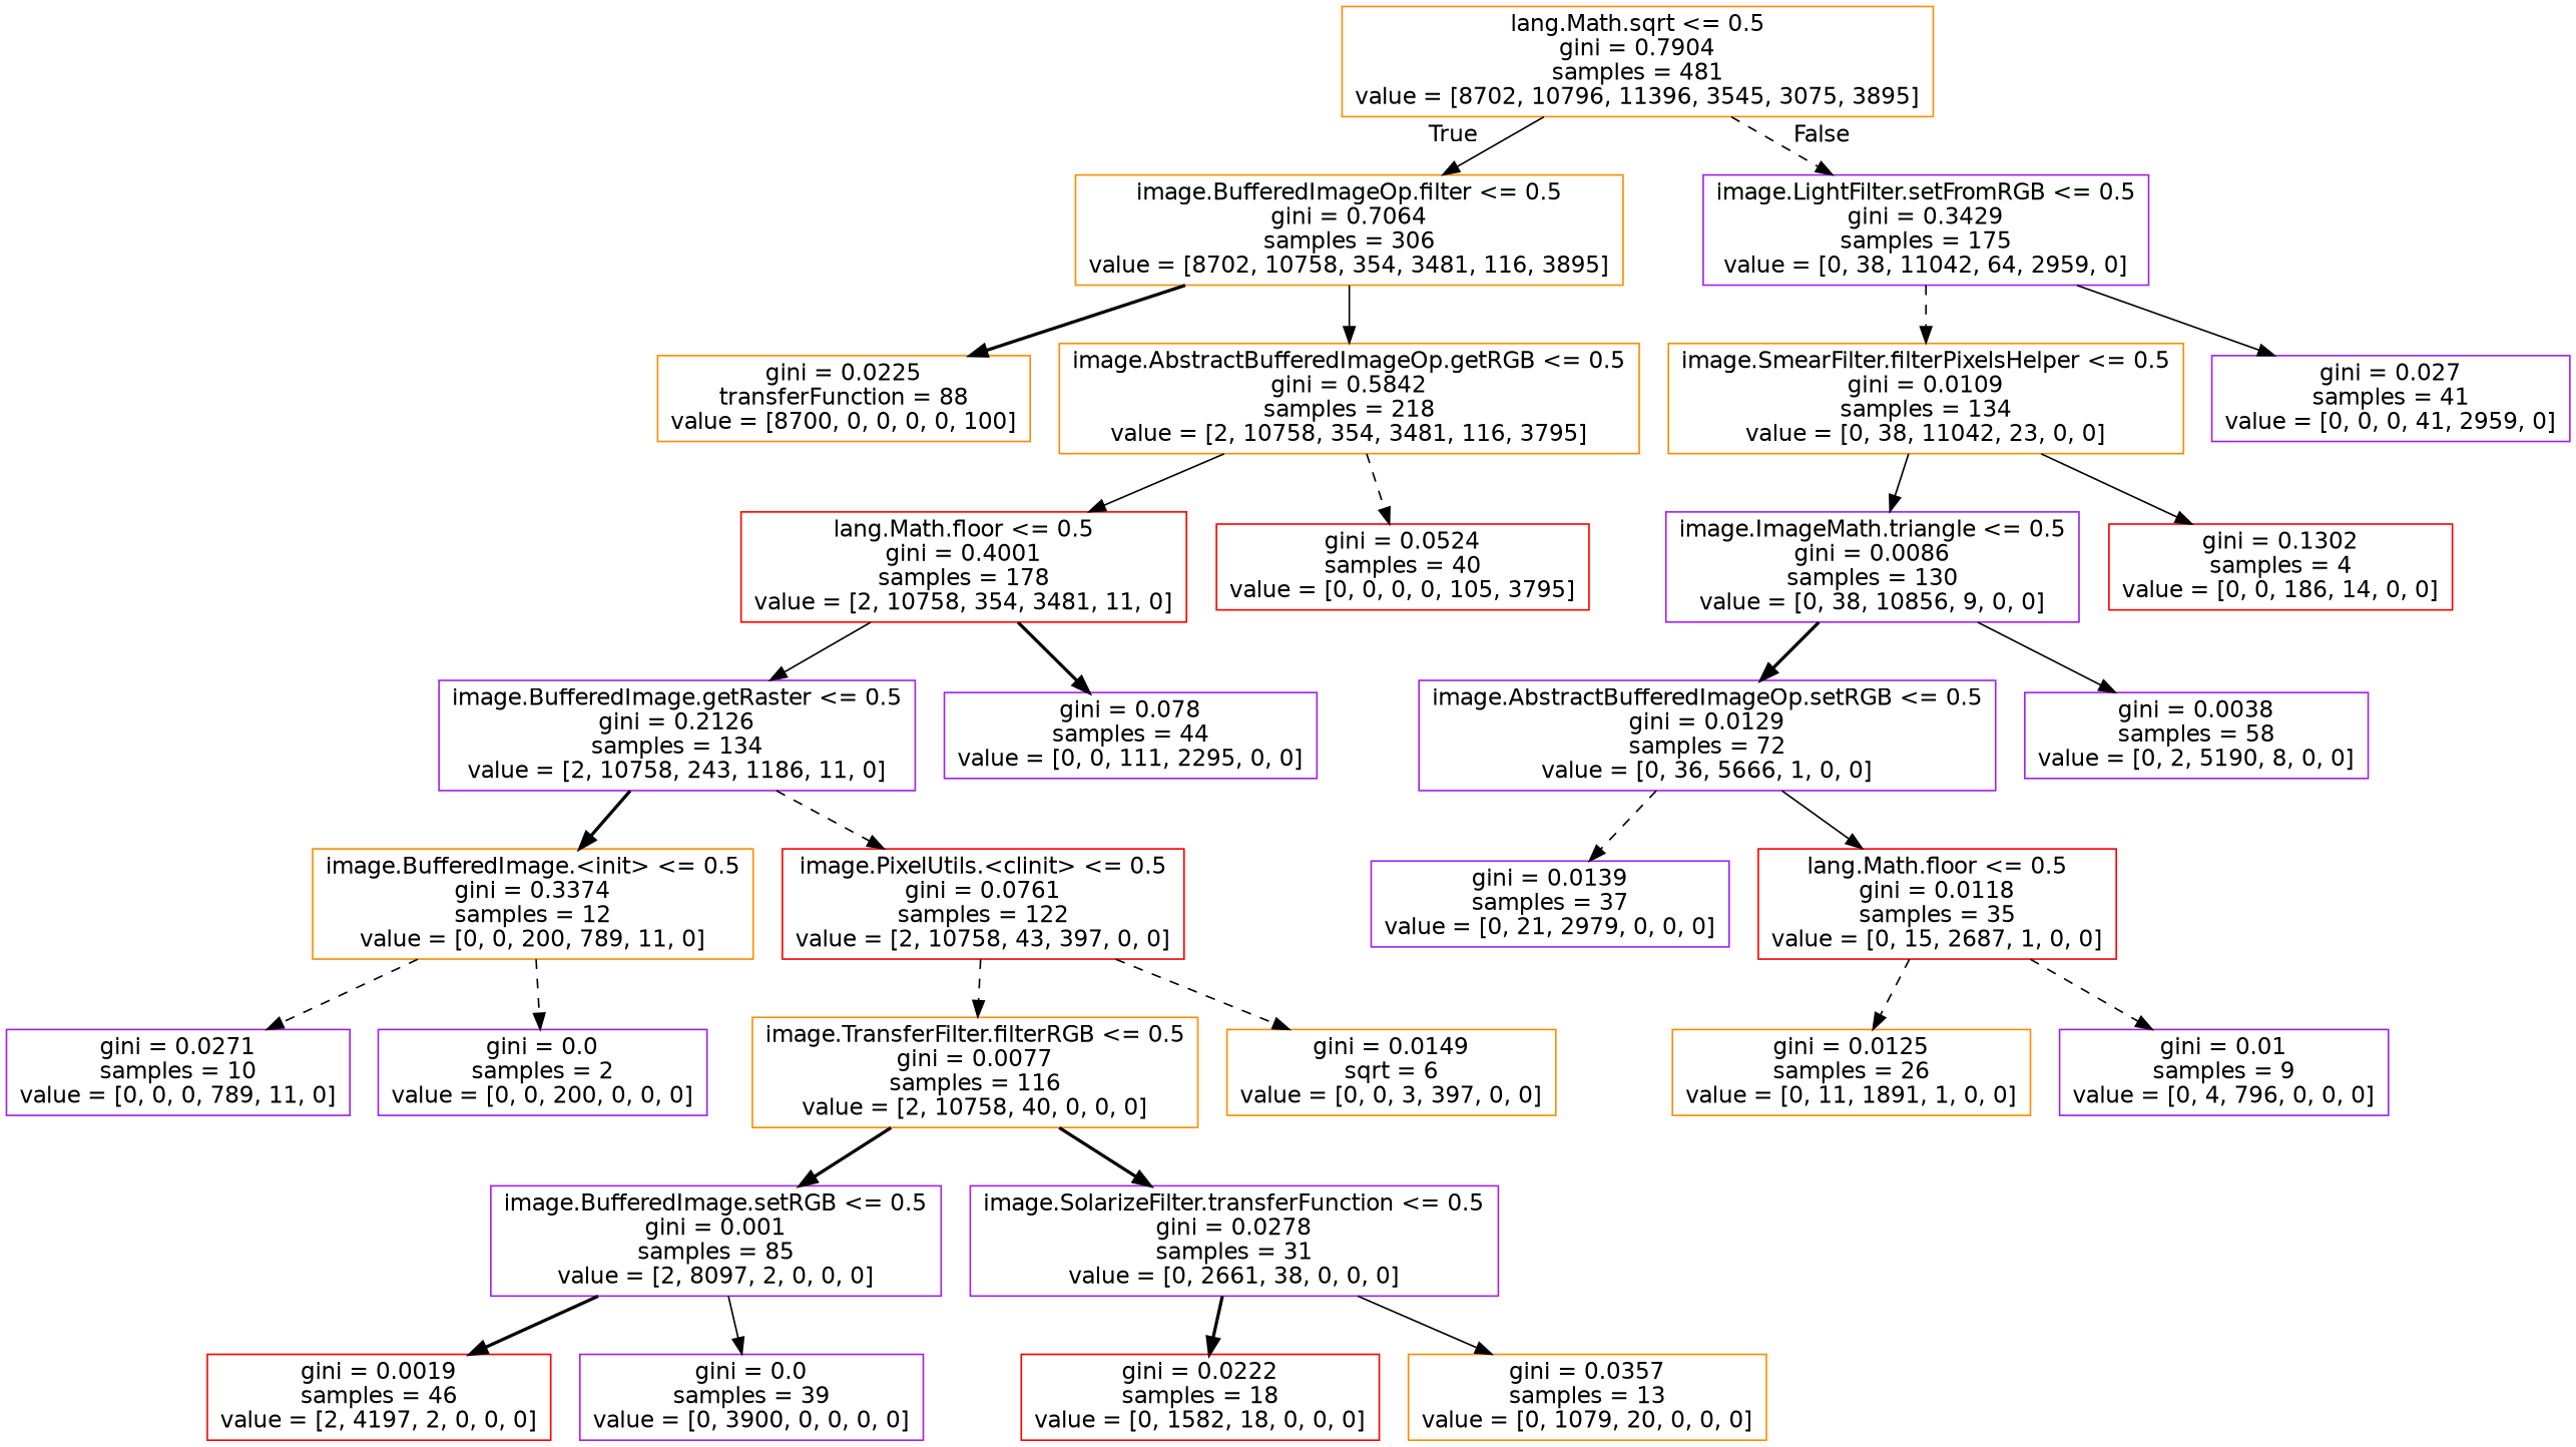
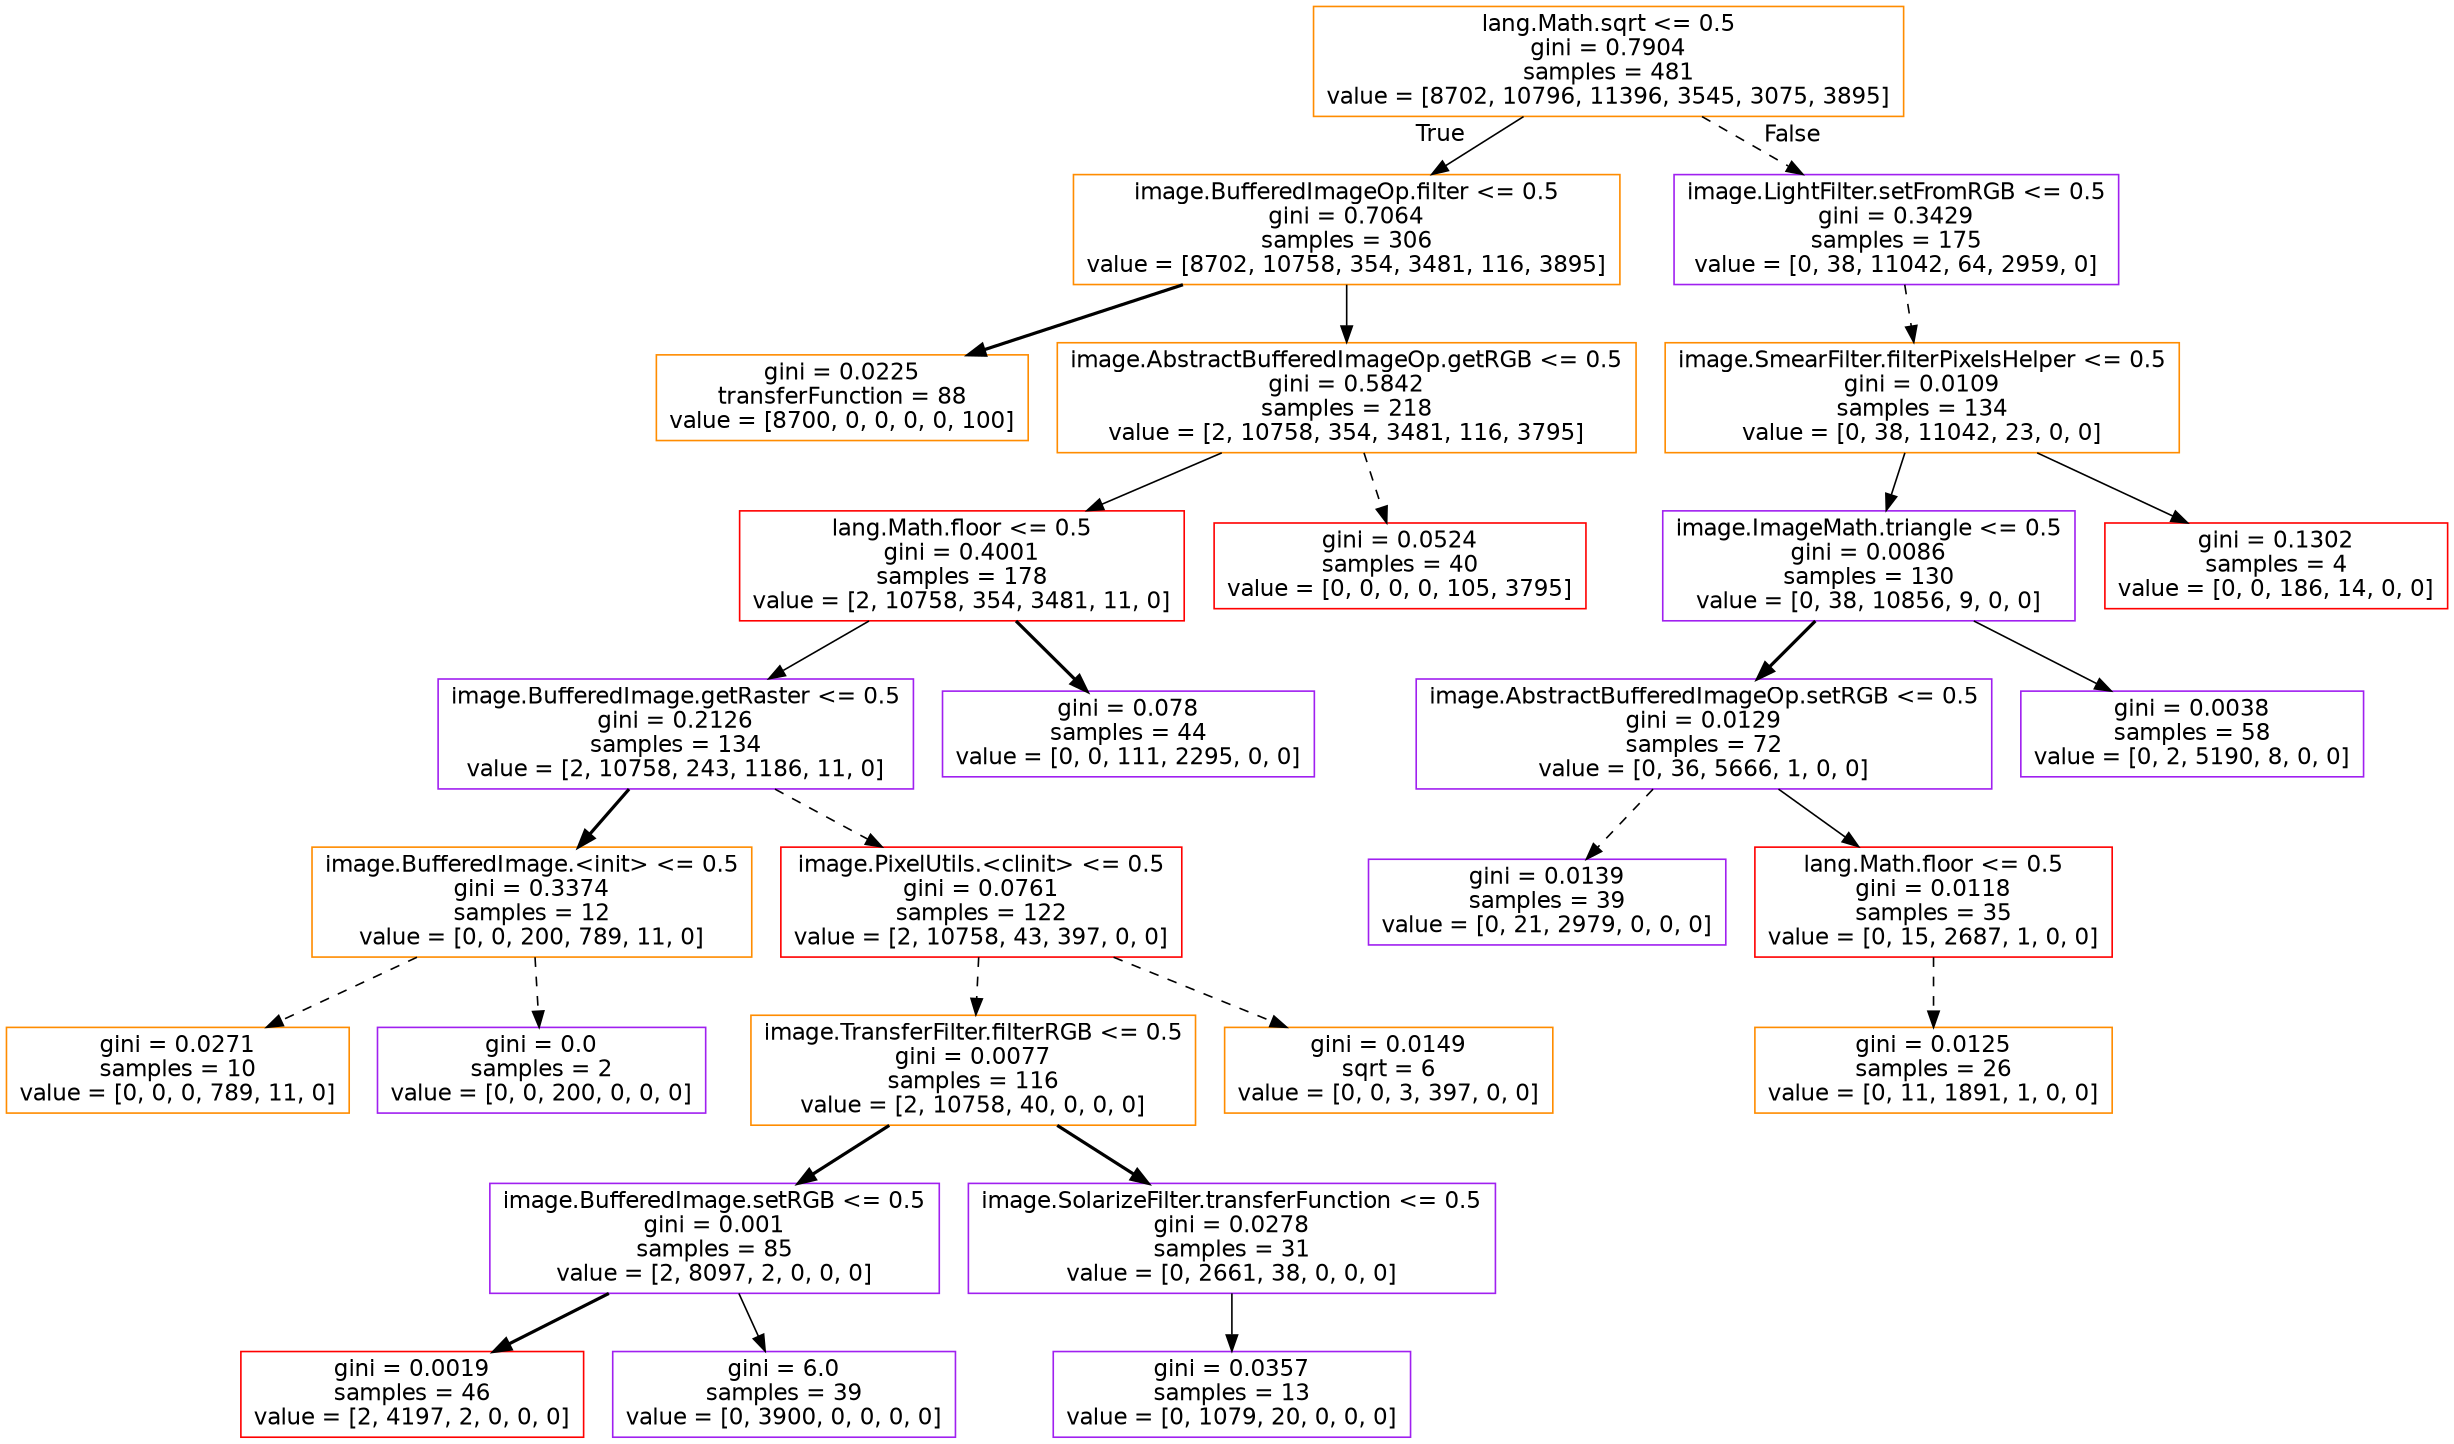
  digraph {
    fontname="DejaVu Sans"
    node [color=purple fontname="DejaVu Sans" shape=box]
    edge [fontname="DejaVu Sans" style=solid]
    n1 [color=darkorange label="lang.Math.sqrt <= 0.5\ngini = 0.7904\nsamples = 481\nvalue = [8702, 10796, 11396, 3545, 3075, 3895]"]
    n2 [color=darkorange label="image.BufferedImageOp.filter <= 0.5\ngini = 0.7064\nsamples = 306\nvalue = [8702, 10758, 354, 3481, 116, 3895]"]
    n3 [label="image.LightFilter.setFromRGB <= 0.5\ngini = 0.3429\nsamples = 175\nvalue = [0, 38, 11042, 64, 2959, 0]"]
    n4 [color=darkorange label="gini = 0.0225\ntransferFunction = 88\nvalue = [8700, 0, 0, 0, 0, 100]"]
    n5 [color=darkorange label="image.AbstractBufferedImageOp.getRGB <= 0.5\ngini = 0.5842\nsamples = 218\nvalue = [2, 10758, 354, 3481, 116, 3795]"]
    n6 [color=darkorange label="image.SmearFilter.filterPixelsHelper <= 0.5\ngini = 0.0109\nsamples = 134\nvalue = [0, 38, 11042, 23, 0, 0]"]
-   n7 [label="gini = 0.027\nsamples = 41\nvalue = [0, 0, 0, 41, 2959, 0]"]
    n8 [color=red label="lang.Math.floor <= 0.5\ngini = 0.4001\nsamples = 178\nvalue = [2, 10758, 354, 3481, 11, 0]"]
    n9 [color=red label="gini = 0.0524\nsamples = 40\nvalue = [0, 0, 0, 0, 105, 3795]"]
    n10 [label="image.BufferedImage.getRaster <= 0.5\ngini = 0.2126\nsamples = 134\nvalue = [2, 10758, 243, 1186, 11, 0]"]
    n11 [label="gini = 0.078\nsamples = 44\nvalue = [0, 0, 111, 2295, 0, 0]"]
    n12 [color=darkorange label="image.BufferedImage.<init> <= 0.5\ngini = 0.3374\nsamples = 12\nvalue = [0, 0, 200, 789, 11, 0]"]
    n13 [color=red label="image.PixelUtils.<clinit> <= 0.5\ngini = 0.0761\nsamples = 122\nvalue = [2, 10758, 43, 397, 0, 0]"]
-   n14 [label="gini = 0.0271\nsamples = 10\nvalue = [0, 0, 0, 789, 11, 0]"]
+   n14 [color=darkorange label="gini = 0.0271\nsamples = 10\nvalue = [0, 0, 0, 789, 11, 0]"]
    n15 [label="gini = 0.0\nsamples = 2\nvalue = [0, 0, 200, 0, 0, 0]"]
    n16 [color=darkorange label="image.TransferFilter.filterRGB <= 0.5\ngini = 0.0077\nsamples = 116\nvalue = [2, 10758, 40, 0, 0, 0]"]
    n17 [color=darkorange label="gini = 0.0149\nsqrt = 6\nvalue = [0, 0, 3, 397, 0, 0]"]
    n18 [label="image.BufferedImage.setRGB <= 0.5\ngini = 0.001\nsamples = 85\nvalue = [2, 8097, 2, 0, 0, 0]"]
    n19 [label="image.SolarizeFilter.transferFunction <= 0.5\ngini = 0.0278\nsamples = 31\nvalue = [0, 2661, 38, 0, 0, 0]"]
    n20 [color=red label="gini = 0.0019\nsamples = 46\nvalue = [2, 4197, 2, 0, 0, 0]"]
-   n21 [label="gini = 0.0\nsamples = 39\nvalue = [0, 3900, 0, 0, 0, 0]"]
-   n22 [color=red label="gini = 0.0222\nsamples = 18\nvalue = [0, 1582, 18, 0, 0, 0]"]
-   n23 [color=darkorange label="gini = 0.0357\nsamples = 13\nvalue = [0, 1079, 20, 0, 0, 0]"]
+   n21 [label="gini = 6.0\nsamples = 39\nvalue = [0, 3900, 0, 0, 0, 0]"]
+   n23 [label="gini = 0.0357\nsamples = 13\nvalue = [0, 1079, 20, 0, 0, 0]"]
    n24 [label="image.ImageMath.triangle <= 0.5\ngini = 0.0086\nsamples = 130\nvalue = [0, 38, 10856, 9, 0, 0]"]
    n25 [color=red label="gini = 0.1302\nsamples = 4\nvalue = [0, 0, 186, 14, 0, 0]"]
    n26 [label="image.AbstractBufferedImageOp.setRGB <= 0.5\ngini = 0.0129\nsamples = 72\nvalue = [0, 36, 5666, 1, 0, 0]"]
    n27 [label="gini = 0.0038\nsamples = 58\nvalue = [0, 2, 5190, 8, 0, 0]"]
-   n28 [label="gini = 0.0139\nsamples = 37\nvalue = [0, 21, 2979, 0, 0, 0]"]
+   n28 [label="gini = 0.0139\nsamples = 39\nvalue = [0, 21, 2979, 0, 0, 0]"]
    n29 [color=red label="lang.Math.floor <= 0.5\ngini = 0.0118\nsamples = 35\nvalue = [0, 15, 2687, 1, 0, 0]"]
    n30 [color=darkorange label="gini = 0.0125\nsamples = 26\nvalue = [0, 11, 1891, 1, 0, 0]"]
-   n31 [label="gini = 0.01\nsamples = 9\nvalue = [0, 4, 796, 0, 0, 0]"]
    n1 -> n2 [headlabel=True labelangle=45 labeldistance=2.5]
    n1 -> n3 [headlabel=False labelangle=-45 labeldistance=2.5 style=dashed]
    n2 -> n4 [style=bold]
    n2 -> n5
    n3 -> n6 [style=dashed]
-   n3 -> n7
    n5 -> n8
    n5 -> n9 [style=dashed]
    n6 -> n24
    n6 -> n25
    n8 -> n10
    n8 -> n11 [style=bold]
    n10 -> n12 [style=bold]
    n10 -> n13 [style=dashed]
    n12 -> n14 [style=dashed]
    n12 -> n15 [style=dashed]
    n13 -> n16 [style=dashed]
    n13 -> n17 [style=dashed]
    n16 -> n18 [style=bold]
    n16 -> n19 [style=bold]
    n18 -> n20 [style=bold]
    n18 -> n21
-   n19 -> n22 [style=bold]
    n19 -> n23
    n24 -> n26 [style=bold]
    n24 -> n27
    n26 -> n28 [style=dashed]
    n26 -> n29
    n29 -> n30 [style=dashed]
-   n29 -> n31 [style=dashed]
  }
